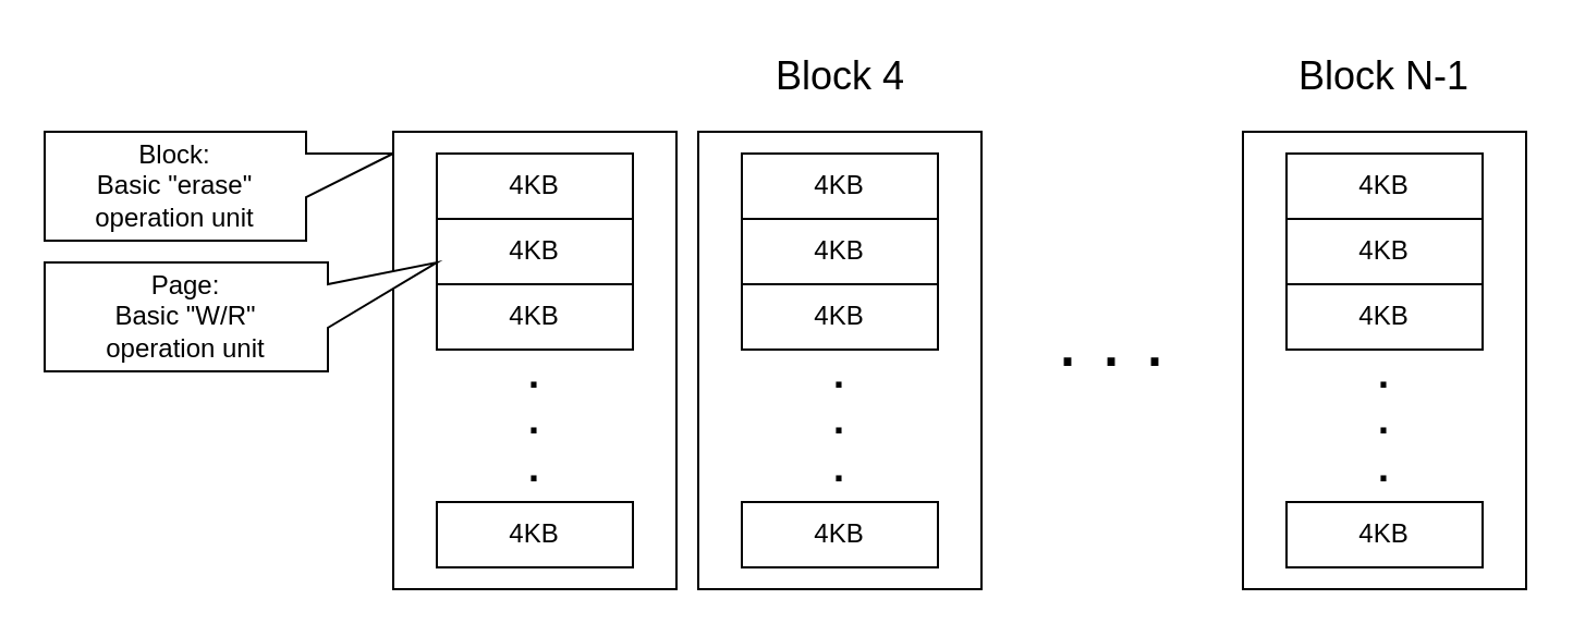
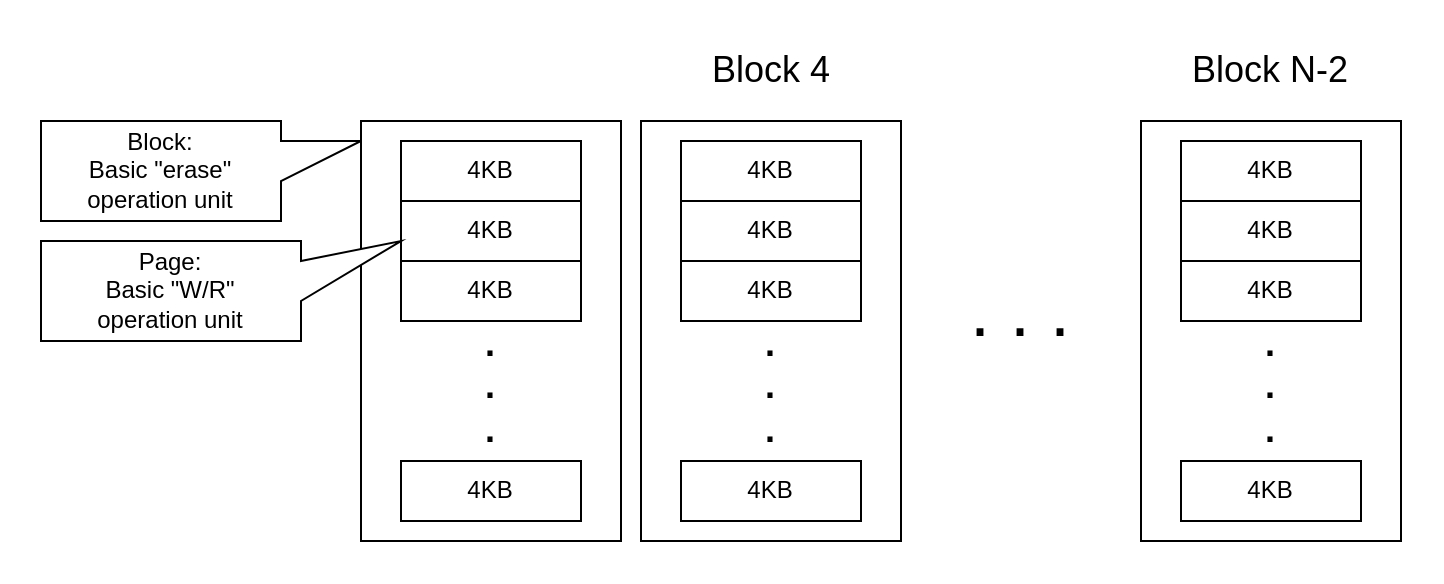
  <mxCell id="0" />
  <mxCell id="1" parent="0" />
  <mxCell id="2" value="Block:&lt;br&gt;Basic &quot;erase&quot; operation unit" style="shape=callout;whiteSpace=wrap;html=1;perimeter=calloutPerimeter;direction=north;position2=0.8;size=40;position=0.4;" parent="1" vertex="1"><mxGeometry x="20" y="60" width="160" height="50" as="geometry" /></mxCell>
  <mxCell id="3" value="&lt;br&gt;&lt;br&gt;&lt;br&gt;&lt;br&gt;&lt;b style=&quot;font-size: 18px;&quot;&gt;.&lt;br&gt;.&lt;br&gt;.&lt;/b&gt;" style="rounded=0;whiteSpace=wrap;html=1;" parent="1" vertex="1"><mxGeometry x="180" y="60" width="130" height="210" as="geometry" /></mxCell>
  <mxCell id="4" value="4KB" style="rounded=0;whiteSpace=wrap;html=1;" parent="1" vertex="1"><mxGeometry x="200" y="70" width="90" height="30" as="geometry" /></mxCell>
  <mxCell id="5" value="4KB" style="rounded=0;whiteSpace=wrap;html=1;" parent="1" vertex="1"><mxGeometry x="200" y="100" width="90" height="30" as="geometry" /></mxCell>
  <mxCell id="6" value="4KB" style="rounded=0;whiteSpace=wrap;html=1;" parent="1" vertex="1"><mxGeometry x="200" y="130" width="90" height="30" as="geometry" /></mxCell>
  <mxCell id="7" value="4KB" style="rounded=0;whiteSpace=wrap;html=1;" parent="1" vertex="1"><mxGeometry x="200" y="230" width="90" height="30" as="geometry" /></mxCell>
  <mxCell id="8" value="&lt;br&gt;&lt;br&gt;&lt;br&gt;&lt;br&gt;&lt;b style=&quot;font-size: 18px;&quot;&gt;.&lt;br&gt;.&lt;br&gt;.&lt;/b&gt;" style="rounded=0;whiteSpace=wrap;html=1;" parent="1" vertex="1"><mxGeometry x="320" y="60" width="130" height="210" as="geometry" /></mxCell>
  <mxCell id="9" value="4KB" style="rounded=0;whiteSpace=wrap;html=1;" parent="1" vertex="1"><mxGeometry x="340" y="70" width="90" height="30" as="geometry" /></mxCell>
  <mxCell id="10" value="4KB" style="rounded=0;whiteSpace=wrap;html=1;" parent="1" vertex="1"><mxGeometry x="340" y="100" width="90" height="30" as="geometry" /></mxCell>
  <mxCell id="11" value="4KB" style="rounded=0;whiteSpace=wrap;html=1;" parent="1" vertex="1"><mxGeometry x="340" y="130" width="90" height="30" as="geometry" /></mxCell>
  <mxCell id="12" value="4KB" style="rounded=0;whiteSpace=wrap;html=1;" parent="1" vertex="1"><mxGeometry x="340" y="230" width="90" height="30" as="geometry" /></mxCell>
  <mxCell id="13" value="Block 4" style="text;html=1;strokeColor=none;fillColor=none;align=center;verticalAlign=middle;whiteSpace=wrap;rounded=0;fontSize=18;" parent="1" vertex="1"><mxGeometry x="352.5" y="20" width="65" height="30" as="geometry" /></mxCell>
  <mxCell id="14" value="&lt;br&gt;&lt;br&gt;&lt;br&gt;&lt;br&gt;&lt;b style=&quot;font-size: 18px;&quot;&gt;.&lt;br&gt;.&lt;br&gt;.&lt;/b&gt;" style="rounded=0;whiteSpace=wrap;html=1;" parent="1" vertex="1"><mxGeometry x="570" y="60" width="130" height="210" as="geometry" /></mxCell>
  <mxCell id="15" value="4KB" style="rounded=0;whiteSpace=wrap;html=1;" parent="1" vertex="1"><mxGeometry x="590" y="70" width="90" height="30" as="geometry" /></mxCell>
  <mxCell id="16" value="4KB" style="rounded=0;whiteSpace=wrap;html=1;" parent="1" vertex="1"><mxGeometry x="590" y="100" width="90" height="30" as="geometry" /></mxCell>
  <mxCell id="17" value="4KB" style="rounded=0;whiteSpace=wrap;html=1;" parent="1" vertex="1"><mxGeometry x="590" y="130" width="90" height="30" as="geometry" /></mxCell>
  <mxCell id="18" value="4KB" style="rounded=0;whiteSpace=wrap;html=1;" parent="1" vertex="1"><mxGeometry x="590" y="230" width="90" height="30" as="geometry" /></mxCell>
- <mxCell id="19" value="Block N-1" style="text;html=1;strokeColor=none;fillColor=none;align=center;verticalAlign=middle;whiteSpace=wrap;rounded=0;fontSize=18;" parent="1" vertex="1"><mxGeometry x="591.25" y="20" width="87.5" height="30" as="geometry" /></mxCell>
+ <mxCell id="19" value="Block N-2" style="text;html=1;strokeColor=none;fillColor=none;align=center;verticalAlign=middle;whiteSpace=wrap;rounded=0;fontSize=18;" parent="1" vertex="1"><mxGeometry x="591.25" y="20" width="87.5" height="30" as="geometry" /></mxCell>
  <mxCell id="20" value="&lt;font style=&quot;font-size: 36px;&quot;&gt;. . .&lt;/font&gt;" style="text;html=1;strokeColor=none;fillColor=none;align=center;verticalAlign=middle;whiteSpace=wrap;rounded=0;fontSize=18;" parent="1" vertex="1"><mxGeometry x="480" y="140" width="60" height="30" as="geometry" /></mxCell>
  <mxCell id="21" value="Page:&lt;br&gt;Basic &quot;W/R&quot; &lt;br&gt;operation unit" style="shape=callout;whiteSpace=wrap;html=1;perimeter=calloutPerimeter;direction=north;position2=1;size=50;position=0.4;" parent="1" vertex="1"><mxGeometry x="20" y="120" width="180" height="50" as="geometry" /></mxCell>
